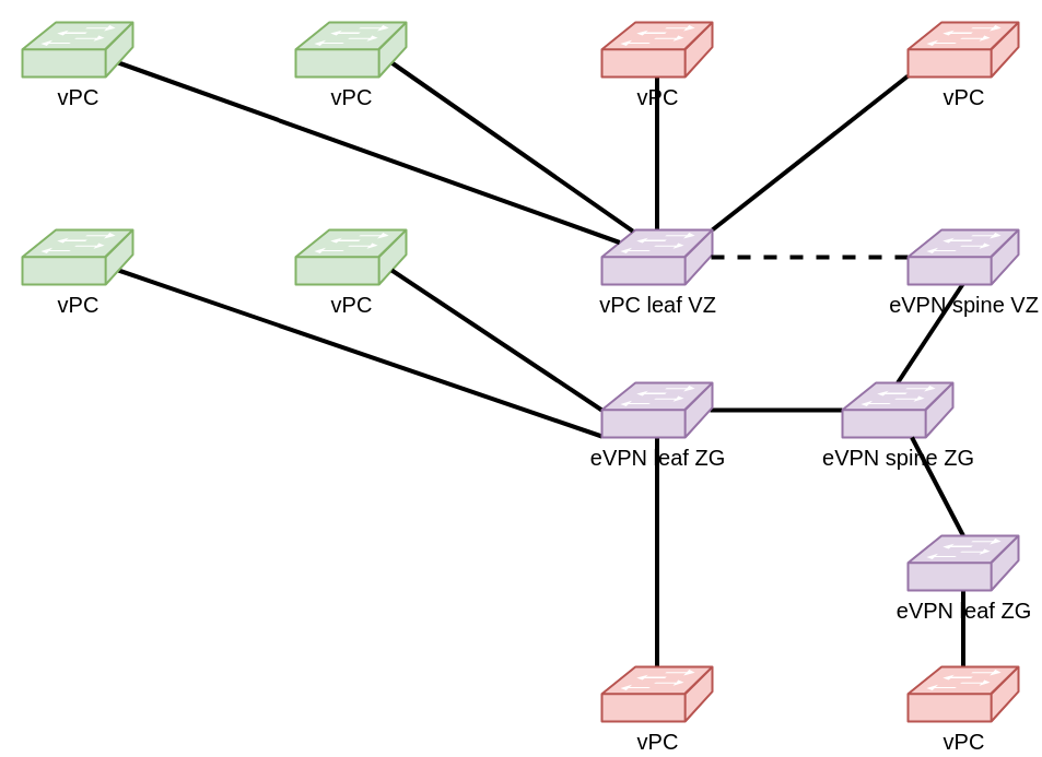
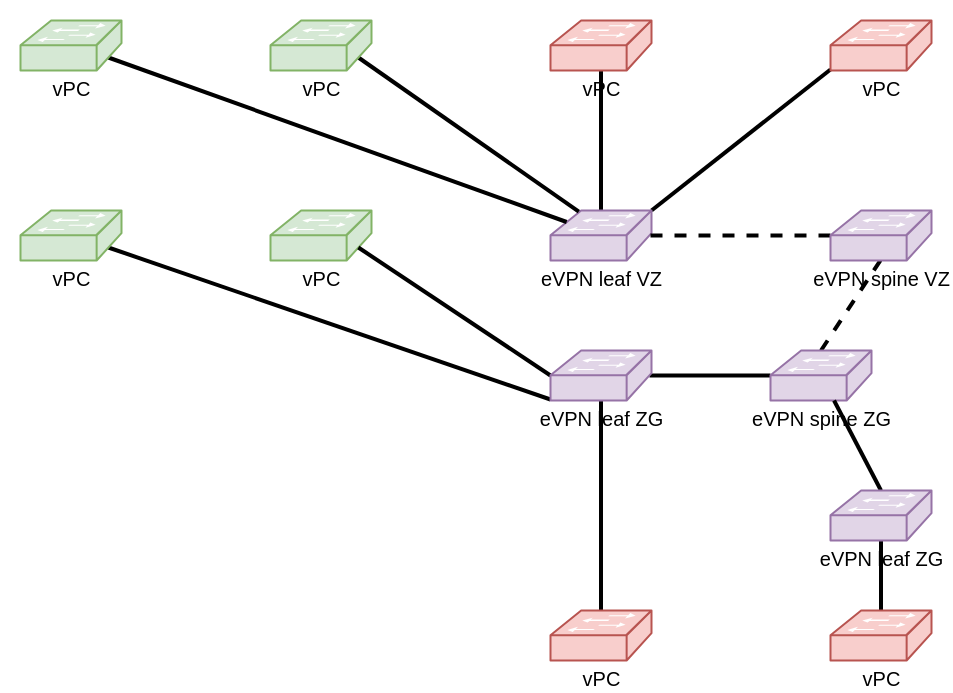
  <mxCell id="0" />
  <mxCell id="1" parent="0" />
  <mxCell id="2" style="edgeStyle=none;rounded=0;orthogonalLoop=1;jettySize=auto;html=1;exitX=0;exitY=0.98;exitDx=0;exitDy=0;exitPerimeter=0;endArrow=none;endFill=0;entryX=0.87;entryY=0.74;entryDx=0;entryDy=0;entryPerimeter=0;strokeWidth=4;" parent="1" source="11" target="7" edge="1"><mxGeometry relative="1" as="geometry"><mxPoint x="70.5" y="610" as="sourcePoint" /></mxGeometry></mxCell>
  <mxCell id="3" style="edgeStyle=none;rounded=0;orthogonalLoop=1;jettySize=auto;html=1;exitX=0.5;exitY=0;exitDx=0;exitDy=0;exitPerimeter=0;entryX=0.5;entryY=0.98;entryDx=0;entryDy=0;entryPerimeter=0;endArrow=none;endFill=0;strokeWidth=4;" parent="1" source="4" target="26" edge="1"><mxGeometry relative="1" as="geometry" /></mxCell>
  <mxCell id="4" value="vPC" style="shape=mxgraph.cisco.switches.workgroup_switch;html=1;dashed=0;fillColor=#f8cecc;strokeColor=#b85450;strokeWidth=2;verticalLabelPosition=bottom;verticalAlign=top;fontFamily=Helvetica;fontSize=20;" parent="1" vertex="1"><mxGeometry x="830" y="610" width="101" height="50" as="geometry" /></mxCell>
  <mxCell id="5" style="edgeStyle=orthogonalEdgeStyle;rounded=0;orthogonalLoop=1;jettySize=auto;html=1;exitX=0.5;exitY=0;exitDx=0;exitDy=0;exitPerimeter=0;entryX=0.5;entryY=0.98;entryDx=0;entryDy=0;entryPerimeter=0;endArrow=none;endFill=0;strokeWidth=4;" parent="1" source="6" target="11" edge="1"><mxGeometry relative="1" as="geometry" /></mxCell>
  <mxCell id="6" value="vPC" style="shape=mxgraph.cisco.switches.workgroup_switch;html=1;dashed=0;fillColor=#f8cecc;strokeColor=#b85450;strokeWidth=2;verticalLabelPosition=bottom;verticalAlign=top;fontFamily=Helvetica;fontSize=20;" parent="1" vertex="1"><mxGeometry x="550" y="610" width="101" height="50" as="geometry" /></mxCell>
  <mxCell id="7" value="vPC" style="shape=mxgraph.cisco.switches.workgroup_switch;html=1;dashed=0;fillColor=#d5e8d4;strokeColor=#82b366;strokeWidth=2;verticalLabelPosition=bottom;verticalAlign=top;fontFamily=Helvetica;fontSize=20;" parent="1" vertex="1"><mxGeometry x="20" y="210" width="101" height="50" as="geometry" /></mxCell>
  <mxCell id="8" value="vPC" style="shape=mxgraph.cisco.switches.workgroup_switch;html=1;dashed=0;fillColor=#d5e8d4;strokeColor=#82b366;strokeWidth=2;verticalLabelPosition=bottom;verticalAlign=top;fontFamily=Helvetica;fontSize=20;" parent="1" vertex="1"><mxGeometry x="270" y="210" width="101" height="50" as="geometry" /></mxCell>
  <mxCell id="9" style="edgeStyle=none;rounded=0;orthogonalLoop=1;jettySize=auto;html=1;exitX=0.98;exitY=0.5;exitDx=0;exitDy=0;exitPerimeter=0;entryX=0;entryY=0.5;entryDx=0;entryDy=0;entryPerimeter=0;endArrow=none;endFill=0;strokeWidth=4;" parent="1" source="11" target="13" edge="1"><mxGeometry relative="1" as="geometry" /></mxCell>
  <mxCell id="10" style="edgeStyle=none;rounded=0;orthogonalLoop=1;jettySize=auto;html=1;exitX=0;exitY=0.5;exitDx=0;exitDy=0;exitPerimeter=0;entryX=0.87;entryY=0.74;entryDx=0;entryDy=0;entryPerimeter=0;endArrow=none;endFill=0;strokeWidth=4;" parent="1" source="11" target="8" edge="1"><mxGeometry relative="1" as="geometry" /></mxCell>
  <mxCell id="11" value="eVPN leaf ZG" style="shape=mxgraph.cisco.switches.workgroup_switch;html=1;dashed=0;fillColor=#e1d5e7;strokeColor=#9673a6;strokeWidth=2;verticalLabelPosition=bottom;verticalAlign=top;fontFamily=Helvetica;fontSize=20;" parent="1" vertex="1"><mxGeometry x="550" y="350" width="101" height="50" as="geometry" /></mxCell>
- <mxCell id="12" style="edgeStyle=none;rounded=0;orthogonalLoop=1;jettySize=auto;html=1;exitX=0.5;exitY=0;exitDx=0;exitDy=0;exitPerimeter=0;entryX=0.5;entryY=0.98;entryDx=0;entryDy=0;entryPerimeter=0;endArrow=none;endFill=0;strokeWidth=4;" parent="1" source="13" target="18" edge="1"><mxGeometry relative="1" as="geometry" /></mxCell>
+ <mxCell id="12" style="edgeStyle=none;rounded=0;orthogonalLoop=1;jettySize=auto;html=1;exitX=0.5;exitY=0;exitDx=0;exitDy=0;exitPerimeter=0;entryX=0.5;entryY=0.98;entryDx=0;entryDy=0;entryPerimeter=0;endArrow=none;endFill=0;strokeWidth=4;dashed=1;" parent="1" source="13" target="18" edge="1"><mxGeometry relative="1" as="geometry" /></mxCell>
  <mxCell id="13" value="eVPN spine ZG" style="shape=mxgraph.cisco.switches.workgroup_switch;html=1;dashed=0;fillColor=#e1d5e7;strokeColor=#9673a6;strokeWidth=2;verticalLabelPosition=bottom;verticalAlign=top;fontFamily=Helvetica;fontSize=20;" parent="1" vertex="1"><mxGeometry x="770" y="350" width="101" height="50" as="geometry" /></mxCell>
  <mxCell id="14" style="edgeStyle=none;rounded=0;orthogonalLoop=1;jettySize=auto;html=1;exitX=1;exitY=0;exitDx=0;exitDy=0;exitPerimeter=0;entryX=0;entryY=0.98;entryDx=0;entryDy=0;entryPerimeter=0;endArrow=none;endFill=0;strokeWidth=4;" parent="1" source="16" target="24" edge="1"><mxGeometry relative="1" as="geometry" /></mxCell>
  <mxCell id="15" style="edgeStyle=none;rounded=0;orthogonalLoop=1;jettySize=auto;html=1;exitX=0.5;exitY=0;exitDx=0;exitDy=0;exitPerimeter=0;entryX=0.5;entryY=0.98;entryDx=0;entryDy=0;entryPerimeter=0;endArrow=none;endFill=0;strokeWidth=4;" parent="1" source="16" target="23" edge="1"><mxGeometry relative="1" as="geometry" /></mxCell>
- <mxCell id="16" value="vPC leaf VZ" style="shape=mxgraph.cisco.switches.workgroup_switch;html=1;dashed=0;fillColor=#e1d5e7;strokeColor=#9673a6;strokeWidth=2;verticalLabelPosition=bottom;verticalAlign=top;fontFamily=Helvetica;fontSize=20;" parent="1" vertex="1"><mxGeometry x="550" y="210" width="101" height="50" as="geometry" /></mxCell>
+ <mxCell id="16" value="eVPN leaf VZ" style="shape=mxgraph.cisco.switches.workgroup_switch;html=1;dashed=0;fillColor=#e1d5e7;strokeColor=#9673a6;strokeWidth=2;verticalLabelPosition=bottom;verticalAlign=top;fontFamily=Helvetica;fontSize=20;" parent="1" vertex="1"><mxGeometry x="550" y="210" width="101" height="50" as="geometry" /></mxCell>
  <mxCell id="17" style="edgeStyle=none;rounded=0;orthogonalLoop=1;jettySize=auto;html=1;exitX=0;exitY=0.5;exitDx=0;exitDy=0;exitPerimeter=0;entryX=0.98;entryY=0.5;entryDx=0;entryDy=0;entryPerimeter=0;endArrow=none;endFill=0;strokeWidth=4;dashed=1;" parent="1" source="18" target="16" edge="1"><mxGeometry relative="1" as="geometry" /></mxCell>
  <mxCell id="18" value="eVPN spine VZ" style="shape=mxgraph.cisco.switches.workgroup_switch;html=1;dashed=0;fillColor=#e1d5e7;strokeColor=#9673a6;strokeWidth=2;verticalLabelPosition=bottom;verticalAlign=top;fontFamily=Helvetica;fontSize=20;" parent="1" vertex="1"><mxGeometry x="830" y="210" width="101" height="50" as="geometry" /></mxCell>
  <mxCell id="19" style="edgeStyle=none;rounded=0;orthogonalLoop=1;jettySize=auto;html=1;exitX=0.87;exitY=0.74;exitDx=0;exitDy=0;exitPerimeter=0;entryX=0.28;entryY=0.023;entryDx=0;entryDy=0;entryPerimeter=0;endArrow=none;endFill=0;strokeWidth=4;" parent="1" source="20" target="16" edge="1"><mxGeometry relative="1" as="geometry" /></mxCell>
  <mxCell id="20" value="vPC" style="shape=mxgraph.cisco.switches.workgroup_switch;html=1;dashed=0;fillColor=#d5e8d4;strokeColor=#82b366;strokeWidth=2;verticalLabelPosition=bottom;verticalAlign=top;fontFamily=Helvetica;fontSize=20;" parent="1" vertex="1"><mxGeometry x="270" y="20" width="101" height="50" as="geometry" /></mxCell>
  <mxCell id="21" style="edgeStyle=none;rounded=0;orthogonalLoop=1;jettySize=auto;html=1;exitX=0.87;exitY=0.74;exitDx=0;exitDy=0;exitPerimeter=0;entryX=0.16;entryY=0.23;entryDx=0;entryDy=0;entryPerimeter=0;endArrow=none;endFill=0;strokeWidth=4;" parent="1" source="22" target="16" edge="1"><mxGeometry relative="1" as="geometry" /></mxCell>
  <mxCell id="22" value="vPC" style="shape=mxgraph.cisco.switches.workgroup_switch;html=1;dashed=0;fillColor=#d5e8d4;strokeColor=#82b366;strokeWidth=2;verticalLabelPosition=bottom;verticalAlign=top;fontFamily=Helvetica;fontSize=20;" parent="1" vertex="1"><mxGeometry x="20" y="20" width="101" height="50" as="geometry" /></mxCell>
  <mxCell id="23" value="vPC" style="shape=mxgraph.cisco.switches.workgroup_switch;html=1;dashed=0;fillColor=#f8cecc;strokeColor=#b85450;strokeWidth=2;verticalLabelPosition=bottom;verticalAlign=top;fontFamily=Helvetica;fontSize=20;" parent="1" vertex="1"><mxGeometry x="550" y="20" width="101" height="50" as="geometry" /></mxCell>
  <mxCell id="24" value="vPC" style="shape=mxgraph.cisco.switches.workgroup_switch;html=1;dashed=0;fillColor=#f8cecc;strokeColor=#b85450;strokeWidth=2;verticalLabelPosition=bottom;verticalAlign=top;fontFamily=Helvetica;fontSize=20;" parent="1" vertex="1"><mxGeometry x="830" y="20" width="101" height="50" as="geometry" /></mxCell>
  <mxCell id="25" style="edgeStyle=none;rounded=0;orthogonalLoop=1;jettySize=auto;html=1;exitX=0.5;exitY=0;exitDx=0;exitDy=0;exitPerimeter=0;endArrow=none;endFill=0;strokeWidth=4;" parent="1" source="26" target="13" edge="1"><mxGeometry relative="1" as="geometry" /></mxCell>
  <mxCell id="26" value="eVPN leaf ZG" style="shape=mxgraph.cisco.switches.workgroup_switch;html=1;dashed=0;fillColor=#e1d5e7;strokeColor=#9673a6;strokeWidth=2;verticalLabelPosition=bottom;verticalAlign=top;fontFamily=Helvetica;fontSize=20;" parent="1" vertex="1"><mxGeometry x="830" y="490" width="101" height="50" as="geometry" /></mxCell>
